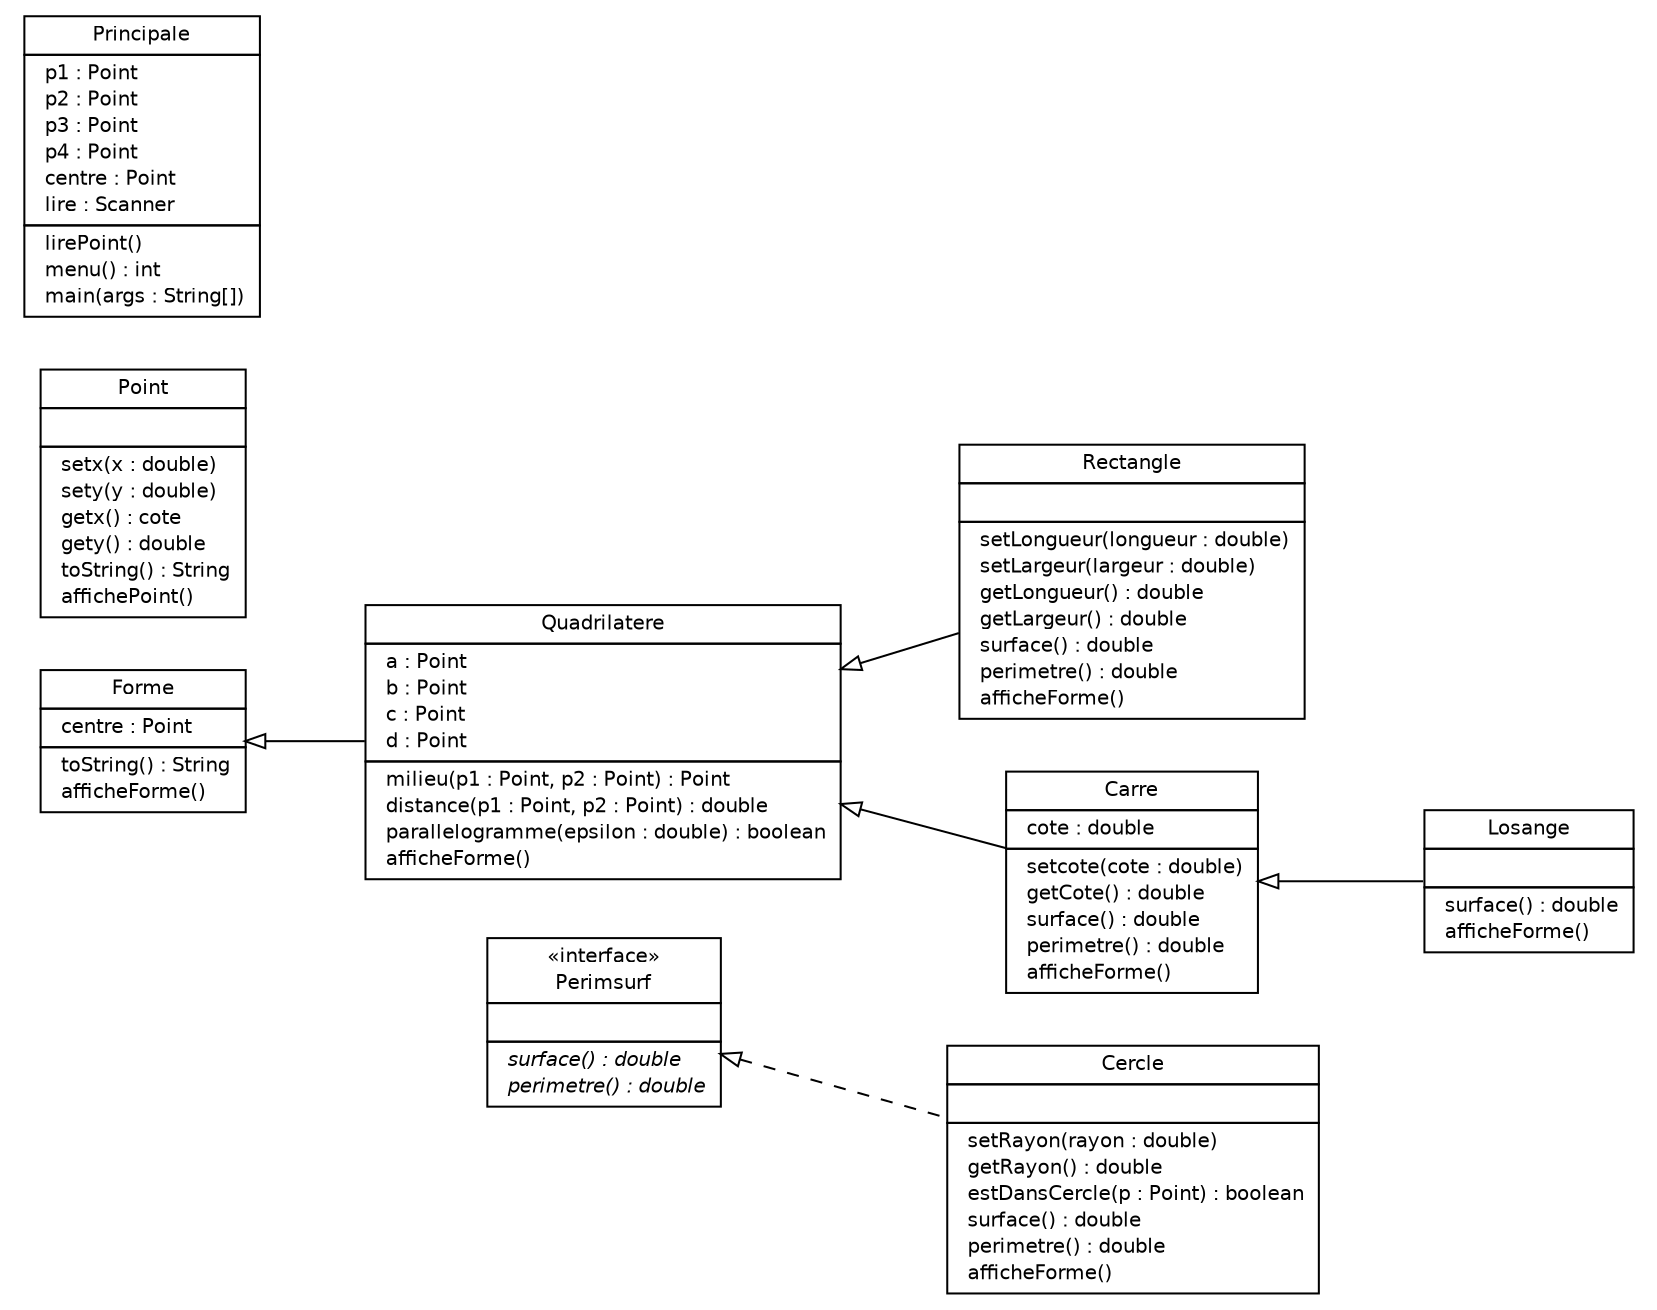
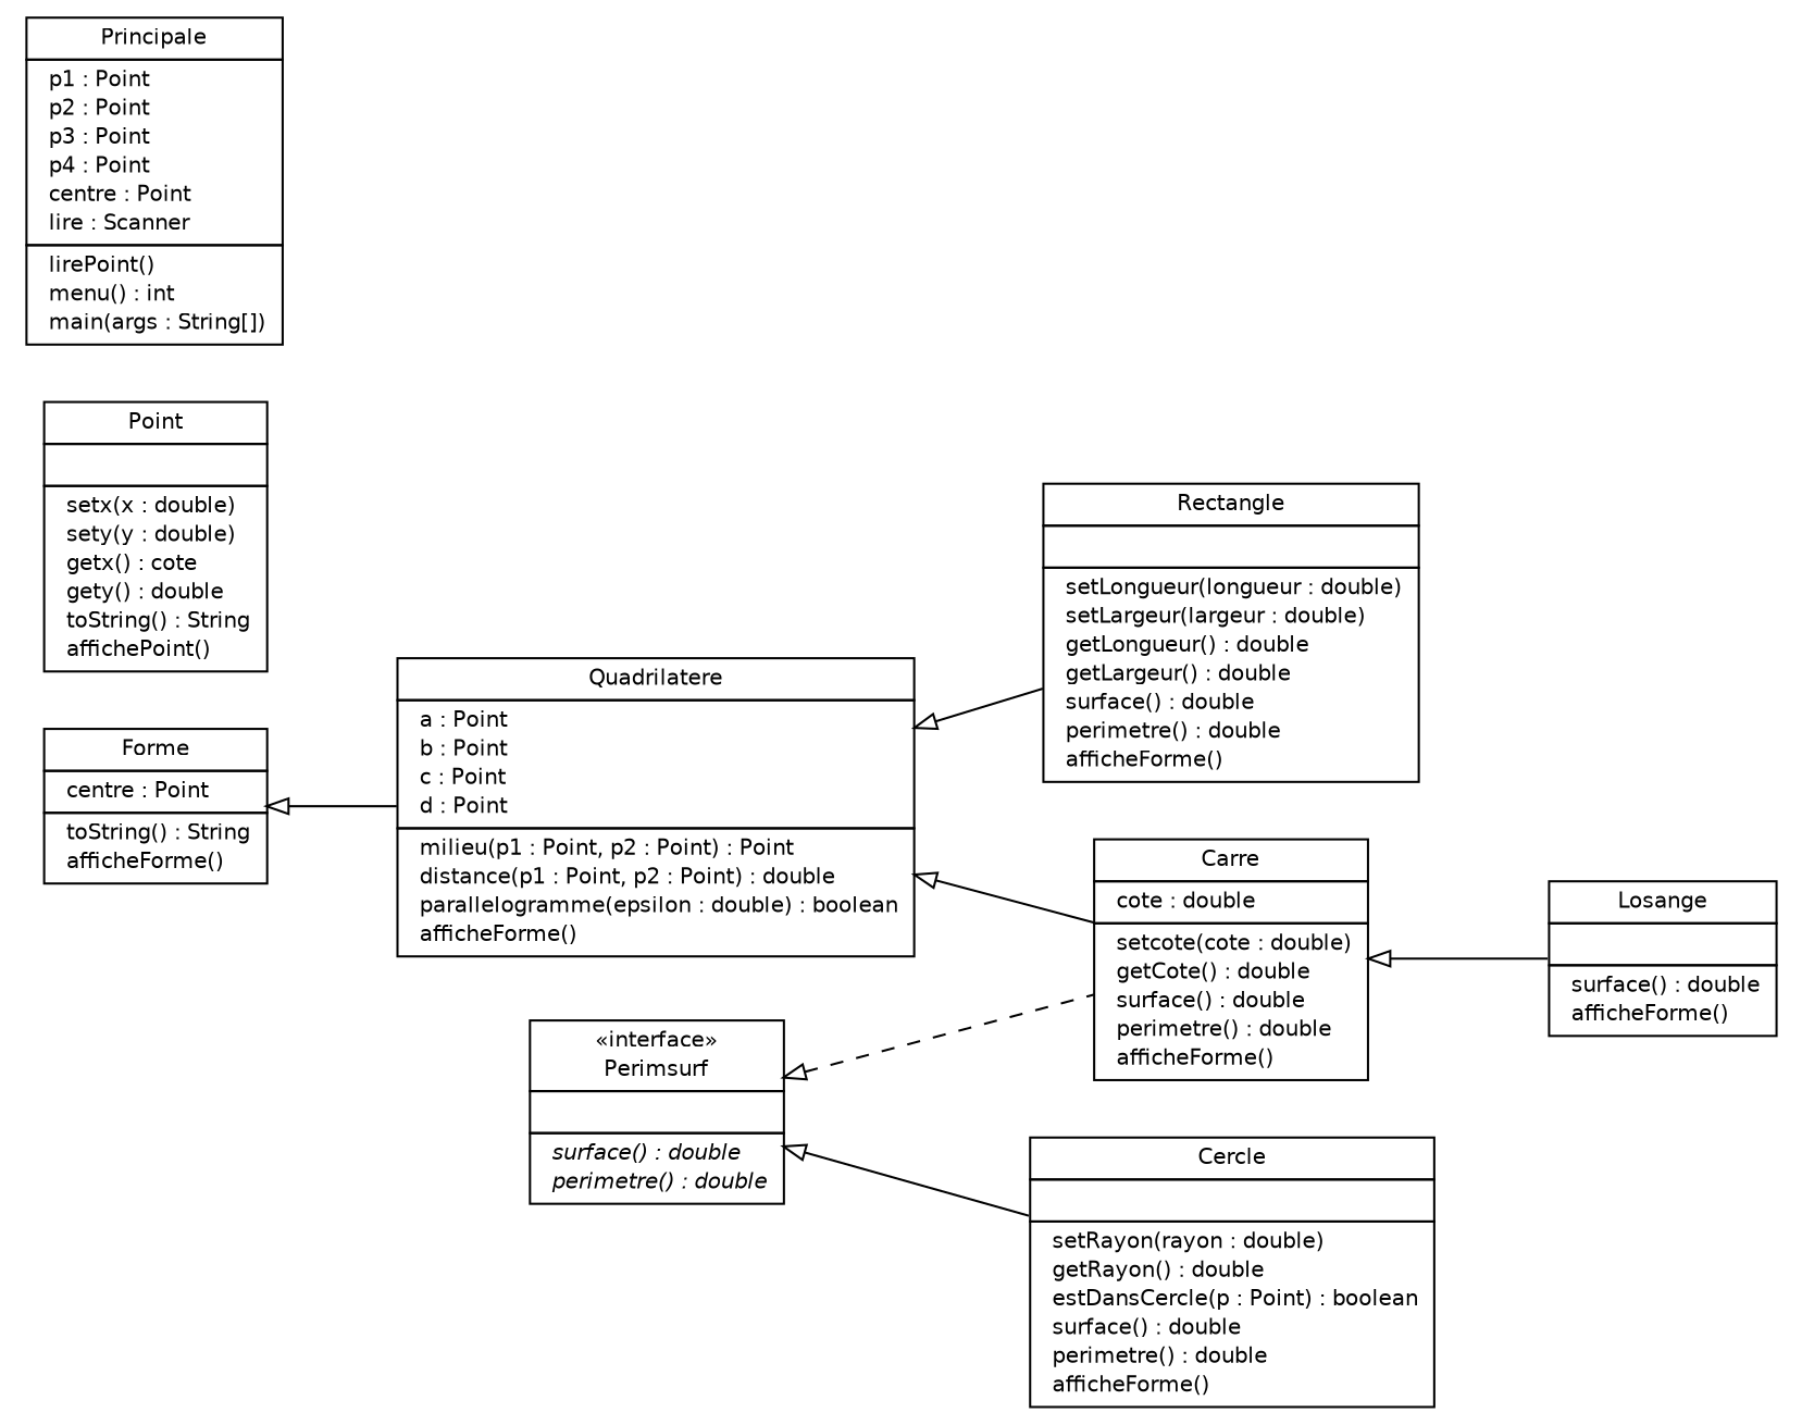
  digraph {
    nodesep=0.25
    rankdir=LR
    ranksep=0.5
    node [fontcolor=black fontname=Helvetica fontsize=10.0 shape=plaintext]
    edge [arrowtail=empty dir=back fontname=Helvetica fontsize=10 headport=p labelfontname=Helvetica labelfontsize=10 tailport=p]
    n1 [label=<<table title="Carre" border="0" cellborder="1" cellspacing="0" cellpadding="2" port="p"> 		<tr><td><table border="0" cellspacing="0" cellpadding="1"> <tr><td align="center" balign="center"> Carre </td></tr> 		</table></td></tr> 		<tr><td><table border="0" cellspacing="0" cellpadding="1"> <tr><td align="left" balign="left">  cote : double </td></tr> 		</table></td></tr> 		<tr><td><table border="0" cellspacing="0" cellpadding="1"> <tr><td align="left" balign="left">  setcote(cote : double) </td></tr> <tr><td align="left" balign="left">  getCote() : double </td></tr> <tr><td align="left" balign="left">  surface() : double </td></tr> <tr><td align="left" balign="left">  perimetre() : double </td></tr> <tr><td align="left" balign="left">  afficheForme() </td></tr> 		</table></td></tr> 		</table>>]
    n2 [label=<<table title="Losange" border="0" cellborder="1" cellspacing="0" cellpadding="2" port="p"> 		<tr><td><table border="0" cellspacing="0" cellpadding="1"> <tr><td align="center" balign="center"> Losange </td></tr> 		</table></td></tr> 		<tr><td><table border="0" cellspacing="0" cellpadding="1"> <tr><td align="left" balign="left">  </td></tr> 		</table></td></tr> 		<tr><td><table border="0" cellspacing="0" cellpadding="1"> <tr><td align="left" balign="left">  surface() : double </td></tr> <tr><td align="left" balign="left">  afficheForme() </td></tr> 		</table></td></tr> 		</table>>]
    n3 [label=<<table title="Cercle" border="0" cellborder="1" cellspacing="0" cellpadding="2" port="p"> 		<tr><td><table border="0" cellspacing="0" cellpadding="1"> <tr><td align="center" balign="center"> Cercle </td></tr> 		</table></td></tr> 		<tr><td><table border="0" cellspacing="0" cellpadding="1"> <tr><td align="left" balign="left">  </td></tr> 		</table></td></tr> 		<tr><td><table border="0" cellspacing="0" cellpadding="1"> <tr><td align="left" balign="left">  setRayon(rayon : double) </td></tr> <tr><td align="left" balign="left">  getRayon() : double </td></tr> <tr><td align="left" balign="left">  estDansCercle(p : Point) : boolean </td></tr> <tr><td align="left" balign="left">  surface() : double </td></tr> <tr><td align="left" balign="left">  perimetre() : double </td></tr> <tr><td align="left" balign="left">  afficheForme() </td></tr> 		</table></td></tr> 		</table>>]
    n4 [label=<<table title="Forme" border="0" cellborder="1" cellspacing="0" cellpadding="2" port="p"> 		<tr><td><table border="0" cellspacing="0" cellpadding="1"> <tr><td align="center" balign="center"> Forme </td></tr> 		</table></td></tr> 		<tr><td><table border="0" cellspacing="0" cellpadding="1"> <tr><td align="left" balign="left">  centre : Point </td></tr> 		</table></td></tr> 		<tr><td><table border="0" cellspacing="0" cellpadding="1"> <tr><td align="left" balign="left">  toString() : String </td></tr> <tr><td align="left" balign="left">  afficheForme() </td></tr> 		</table></td></tr> 		</table>>]
    n5 [label=<<table title="Quadrilatere" border="0" cellborder="1" cellspacing="0" cellpadding="2" port="p"> 		<tr><td><table border="0" cellspacing="0" cellpadding="1"> <tr><td align="center" balign="center"> Quadrilatere </td></tr> 		</table></td></tr> 		<tr><td><table border="0" cellspacing="0" cellpadding="1"> <tr><td align="left" balign="left">  a : Point </td></tr> <tr><td align="left" balign="left">  b : Point </td></tr> <tr><td align="left" balign="left">  c : Point </td></tr> <tr><td align="left" balign="left">  d : Point </td></tr> 		</table></td></tr> 		<tr><td><table border="0" cellspacing="0" cellpadding="1"> <tr><td align="left" balign="left">  milieu(p1 : Point, p2 : Point) : Point </td></tr> <tr><td align="left" balign="left">  distance(p1 : Point, p2 : Point) : double </td></tr> <tr><td align="left" balign="left">  parallelogramme(epsilon : double) : boolean </td></tr> <tr><td align="left" balign="left">  afficheForme() </td></tr> 		</table></td></tr> 		</table>>]
    n6 [label=<<table title="Rectangle" border="0" cellborder="1" cellspacing="0" cellpadding="2" port="p"> 		<tr><td><table border="0" cellspacing="0" cellpadding="1"> <tr><td align="center" balign="center"> Rectangle </td></tr> 		</table></td></tr> 		<tr><td><table border="0" cellspacing="0" cellpadding="1"> <tr><td align="left" balign="left">  </td></tr> 		</table></td></tr> 		<tr><td><table border="0" cellspacing="0" cellpadding="1"> <tr><td align="left" balign="left">  setLongueur(longueur : double) </td></tr> <tr><td align="left" balign="left">  setLargeur(largeur : double) </td></tr> <tr><td align="left" balign="left">  getLongueur() : double </td></tr> <tr><td align="left" balign="left">  getLargeur() : double </td></tr> <tr><td align="left" balign="left">  surface() : double </td></tr> <tr><td align="left" balign="left">  perimetre() : double </td></tr> <tr><td align="left" balign="left">  afficheForme() </td></tr> 		</table></td></tr> 		</table>>]
    n7 [label=<<table title="Perimsurf" border="0" cellborder="1" cellspacing="0" cellpadding="2" port="p"> 		<tr><td><table border="0" cellspacing="0" cellpadding="1"> <tr><td align="center" balign="center"> &#171;interface&#187; </td></tr> <tr><td align="center" balign="center"> Perimsurf </td></tr> 		</table></td></tr> 		<tr><td><table border="0" cellspacing="0" cellpadding="1"> <tr><td align="left" balign="left">  </td></tr> 		</table></td></tr> 		<tr><td><table border="0" cellspacing="0" cellpadding="1"> <tr><td align="left" balign="left"><font face="Helvetica-Oblique" point-size="10.0">  surface() : double </font></td></tr> <tr><td align="left" balign="left"><font face="Helvetica-Oblique" point-size="10.0">  perimetre() : double </font></td></tr> 		</table></td></tr> 		</table>>]
    n8 [label=<<table title="Point" border="0" cellborder="1" cellspacing="0" cellpadding="2" port="p"> 		<tr><td><table border="0" cellspacing="0" cellpadding="1"> <tr><td align="center" balign="center"> Point </td></tr> 		</table></td></tr> 		<tr><td><table border="0" cellspacing="0" cellpadding="1"> <tr><td align="left" balign="left">  </td></tr> 		</table></td></tr> 		<tr><td><table border="0" cellspacing="0" cellpadding="1"> <tr><td align="left" balign="left">  setx(x : double) </td></tr> <tr><td align="left" balign="left">  sety(y : double) </td></tr> <tr><td align="left" balign="left">  getx() : cote </td></tr> <tr><td align="left" balign="left">  gety() : double </td></tr> <tr><td align="left" balign="left">  toString() : String </td></tr> <tr><td align="left" balign="left">  affichePoint() </td></tr> 		</table></td></tr> 		</table>>]
    n9 [label=<<table title="Principale" border="0" cellborder="1" cellspacing="0" cellpadding="2" port="p"> 		<tr><td><table border="0" cellspacing="0" cellpadding="1"> <tr><td align="center" balign="center"> Principale </td></tr> 		</table></td></tr> 		<tr><td><table border="0" cellspacing="0" cellpadding="1"> <tr><td align="left" balign="left">  p1 : Point </td></tr> <tr><td align="left" balign="left">  p2 : Point </td></tr> <tr><td align="left" balign="left">  p3 : Point </td></tr> <tr><td align="left" balign="left">  p4 : Point </td></tr> <tr><td align="left" balign="left">  centre : Point </td></tr> <tr><td align="left" balign="left">  lire : Scanner </td></tr> 		</table></td></tr> 		<tr><td><table border="0" cellspacing="0" cellpadding="1"> <tr><td align="left" balign="left">  lirePoint() </td></tr> <tr><td align="left" balign="left">  menu() : int </td></tr> <tr><td align="left" balign="left">  main(args : String[]) </td></tr> 		</table></td></tr> 		</table>>]
    n1 -> n2
    n4 -> n5
    n5 -> n1
    n5 -> n6
-   n7 -> n3 [style=dashed]
+   n7 -> n1 [style=dashed]
+   n7 -> n3 [style=solid]
  }
